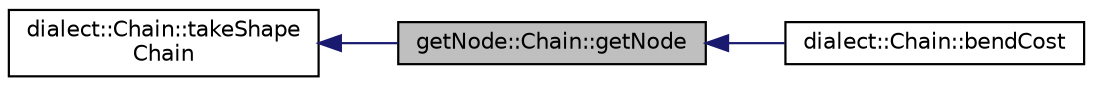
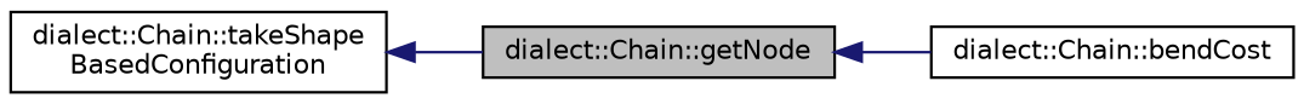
  digraph {
    rankdir=LR
    node [color=black fillcolor=white fontname=Helvetica fontsize=10 shape=record style=filled]
    edge [color=midnightblue dir=back fontname=Helvetica fontsize=10 labelfontname=Helvetica labelfontsize=10 style=solid]
-   n1 [fillcolor=grey75 fontcolor=black height=0.2 label="getNode::Chain::getNode" width=0.4]
+   n1 [fillcolor=grey75 fontcolor=black height=0.2 label="dialect::Chain::getNode" width=0.4]
    n2 [height=0.2 label="dialect::Chain::bendCost" width=0.4]
-   n3 [height=0.2 label="dialect::Chain::takeShape\lChain" width=0.4]
+   n3 [height=0.2 label="dialect::Chain::takeShape\lBasedConfiguration" width=0.4]
    n1 -> n2
    n3 -> n1
  }
